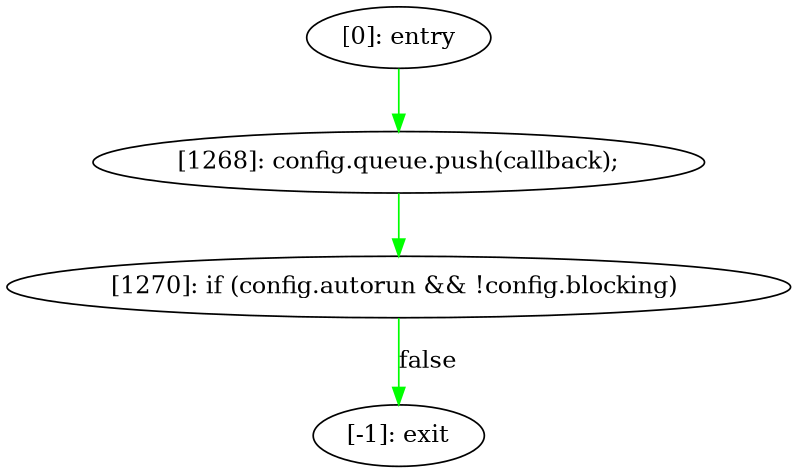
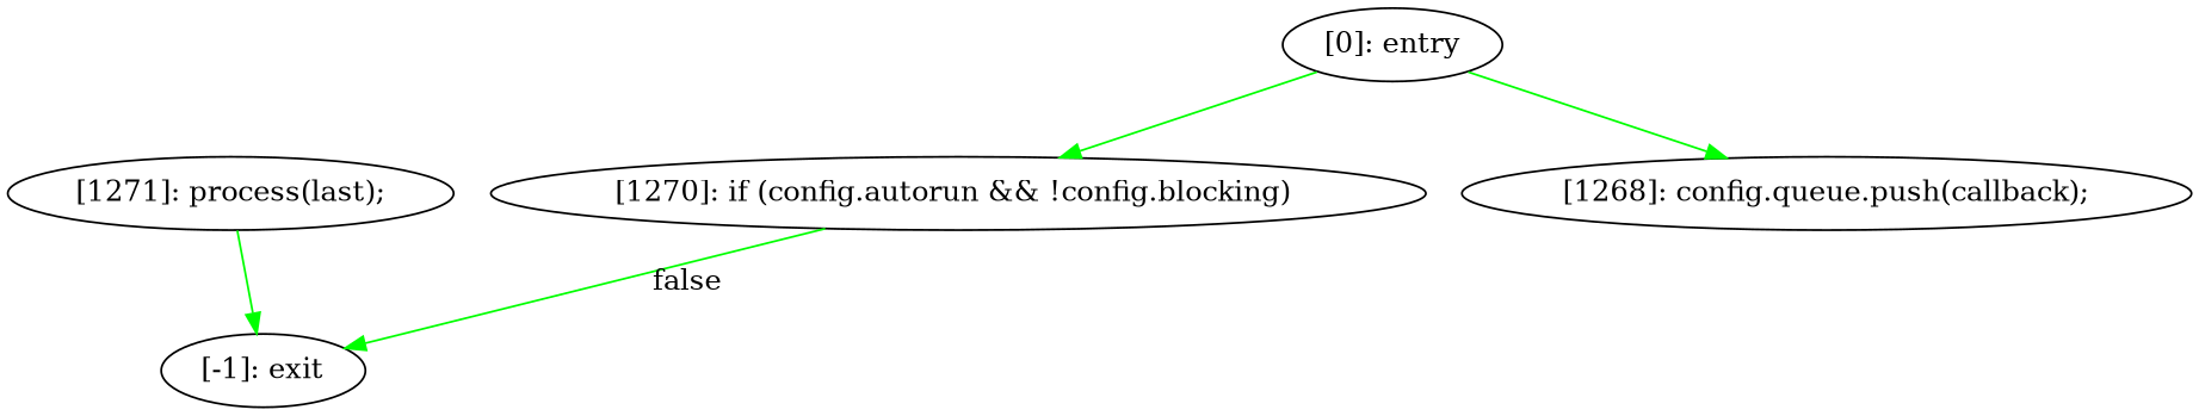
  digraph {
    edge [color=green]
+   n1 [label="[1271]: process(last);\n"]
    n2 [label="[-1]: exit"]
    n3 [label="[1270]: if (config.autorun && !config.blocking) "]
    n4 [label="[0]: entry"]
    n5 [label="[1268]: config.queue.push(callback);\n"]
+   n1 -> n2
    n3 -> n2 [label=false]
    n4 -> n5
-   n5 -> n3
+   n4 -> n3
  }
